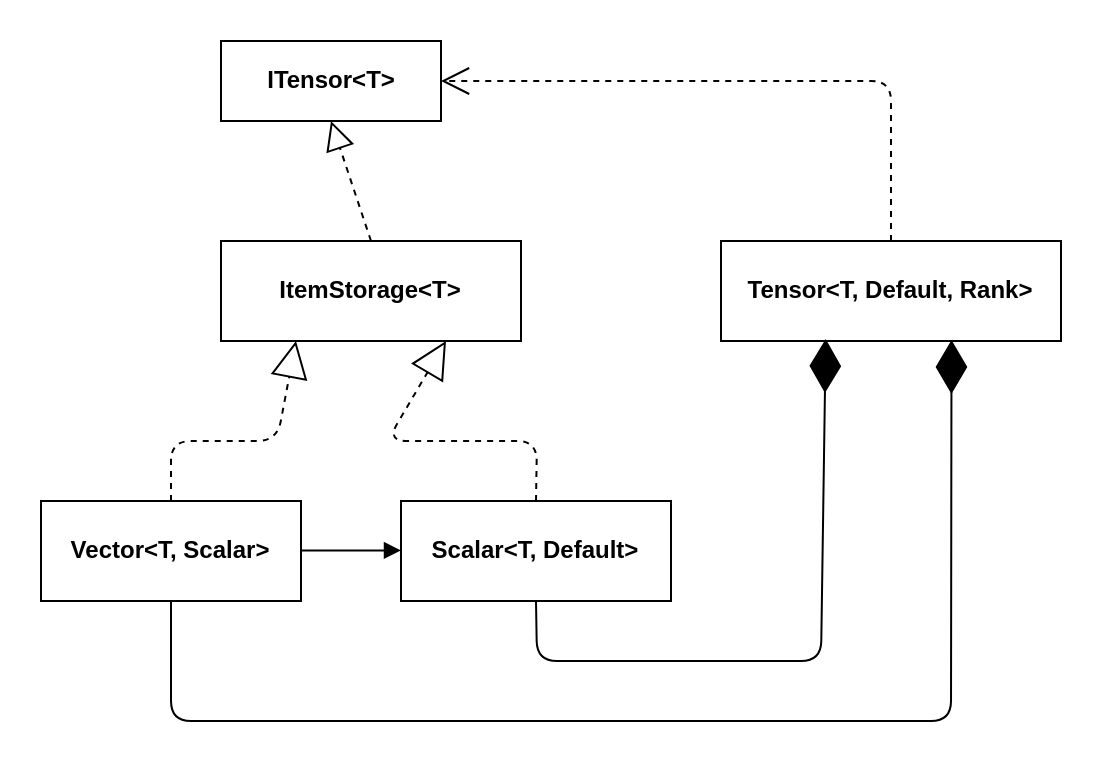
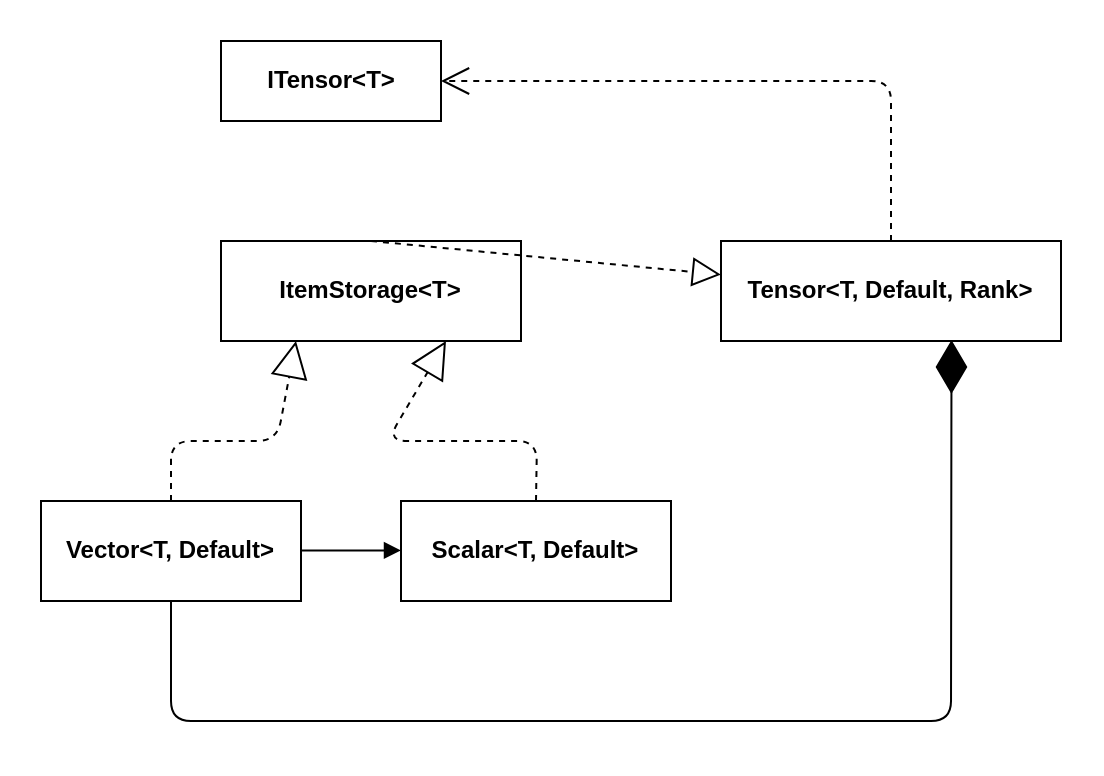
  <mxCell id="0" />
  <mxCell id="1" parent="0" />
  <mxCell id="2" value="&lt;b&gt;ITensor&amp;lt;T&amp;gt;&lt;/b&gt;" style="html=1;" vertex="1" parent="1"><mxGeometry x="110" y="20" width="110" height="40" as="geometry" /></mxCell>
  <mxCell id="3" value="&lt;p style=&quot;margin: 0px ; margin-top: 4px ; text-align: center&quot;&gt;&lt;br&gt;&lt;b&gt;ItemStorage&amp;lt;T&amp;gt;&lt;/b&gt;&lt;/p&gt;" style="verticalAlign=top;align=left;overflow=fill;fontSize=12;fontFamily=Helvetica;html=1;" vertex="1" parent="1"><mxGeometry x="110" y="120" width="150" height="50" as="geometry" /></mxCell>
  <mxCell id="4" value="&lt;p style=&quot;margin: 0px ; margin-top: 4px ; text-align: center&quot;&gt;&lt;br&gt;&lt;b&gt;Tensor&amp;lt;T, Default, Rank&amp;gt;&lt;/b&gt;&lt;/p&gt;" style="verticalAlign=top;align=left;overflow=fill;fontSize=12;fontFamily=Helvetica;html=1;" vertex="1" parent="1"><mxGeometry x="360" y="120" width="170" height="50" as="geometry" /></mxCell>
  <mxCell id="5" value="&lt;p style=&quot;margin: 0px ; margin-top: 4px ; text-align: center&quot;&gt;&lt;br&gt;&lt;b&gt;Scalar&amp;lt;T, Default&amp;gt;&lt;/b&gt;&lt;/p&gt;" style="verticalAlign=top;align=left;overflow=fill;fontSize=12;fontFamily=Helvetica;html=1;" vertex="1" parent="1"><mxGeometry x="200" y="250" width="135" height="50" as="geometry" /></mxCell>
- <mxCell id="6" value="&lt;p style=&quot;margin: 0px ; margin-top: 4px ; text-align: center&quot;&gt;&lt;br&gt;&lt;b&gt;Vector&amp;lt;T, Scalar&amp;gt;&lt;/b&gt;&lt;/p&gt;" style="verticalAlign=top;align=left;overflow=fill;fontSize=12;fontFamily=Helvetica;html=1;" vertex="1" parent="1"><mxGeometry x="20" y="250" width="130" height="50" as="geometry" /></mxCell>
- <mxCell id="7" value="" style="endArrow=block;dashed=1;endFill=0;endSize=12;html=1;entryX=0.5;entryY=1;entryDx=0;entryDy=0;exitX=0.5;exitY=0;exitDx=0;exitDy=0;" edge="1" parent="1" source="3" target="2"><mxGeometry width="160" relative="1" as="geometry"><mxPoint x="165" y="108" as="sourcePoint" /><mxPoint x="370" y="160" as="targetPoint" /></mxGeometry></mxCell>
+ <mxCell id="6" value="&lt;p style=&quot;margin: 0px ; margin-top: 4px ; text-align: center&quot;&gt;&lt;br&gt;&lt;b&gt;Vector&amp;lt;T, Default&amp;gt;&lt;/b&gt;&lt;/p&gt;" style="verticalAlign=top;align=left;overflow=fill;fontSize=12;fontFamily=Helvetica;html=1;" vertex="1" parent="1"><mxGeometry x="20" y="250" width="130" height="50" as="geometry" /></mxCell>
+ <mxCell id="7" value="" style="endArrow=block;dashed=1;endFill=0;endSize=12;html=1;exitX=0.5;exitY=0;exitDx=0;exitDy=0;" edge="1" parent="1" source="3" target="4"><mxGeometry width="160" relative="1" as="geometry"><mxPoint x="165" y="108" as="sourcePoint" /><mxPoint x="370" y="160" as="targetPoint" /></mxGeometry></mxCell>
  <mxCell id="8" value="" style="endArrow=block;endSize=16;endFill=0;html=1;exitX=0.5;exitY=0;exitDx=0;exitDy=0;entryX=0.25;entryY=1;entryDx=0;entryDy=0;dashed=1;" edge="1" parent="1" source="6" target="3"><mxGeometry width="160" relative="1" as="geometry"><mxPoint x="210" y="160" as="sourcePoint" /><mxPoint x="370" y="160" as="targetPoint" /><Array as="points"><mxPoint x="85" y="220" /><mxPoint x="138" y="220" /></Array></mxGeometry></mxCell>
  <mxCell id="9" value="" style="endArrow=block;endSize=16;endFill=0;html=1;exitX=0.5;exitY=0;exitDx=0;exitDy=0;entryX=0.75;entryY=1;entryDx=0;entryDy=0;dashed=1;" edge="1" parent="1" source="5" target="3"><mxGeometry width="160" relative="1" as="geometry"><mxPoint x="210" y="160" as="sourcePoint" /><mxPoint x="370" y="160" as="targetPoint" /><Array as="points"><mxPoint x="268" y="220" /><mxPoint x="193" y="220" /></Array></mxGeometry></mxCell>
  <mxCell id="10" value="" style="endArrow=open;dashed=1;endFill=0;endSize=12;html=1;entryX=1;entryY=0.5;entryDx=0;entryDy=0;exitX=0.5;exitY=0;exitDx=0;exitDy=0;" edge="1" parent="1" source="4" target="2"><mxGeometry width="160" relative="1" as="geometry"><mxPoint x="390" y="220" as="sourcePoint" /><mxPoint x="370" y="160" as="targetPoint" /><Array as="points"><mxPoint x="445" y="40" /></Array></mxGeometry></mxCell>
  <mxCell id="11" value="" style="endArrow=block;endFill=1;html=1;edgeStyle=orthogonalEdgeStyle;align=left;verticalAlign=top;" edge="1" parent="1"><mxGeometry x="-1" relative="1" as="geometry"><mxPoint x="150" y="274.71" as="sourcePoint" /><mxPoint x="200" y="274.71" as="targetPoint" /></mxGeometry></mxCell>
- <mxCell id="12" value="" style="endArrow=diamondThin;endFill=1;endSize=24;html=1;entryX=0.308;entryY=0.98;entryDx=0;entryDy=0;entryPerimeter=0;exitX=0.5;exitY=1;exitDx=0;exitDy=0;" edge="1" parent="1" source="5" target="4"><mxGeometry width="160" relative="1" as="geometry"><mxPoint x="372" y="280" as="sourcePoint" /><mxPoint x="370" y="160" as="targetPoint" /><Array as="points"><mxPoint x="268" y="330" /><mxPoint x="410" y="330" /></Array></mxGeometry></mxCell>
  <mxCell id="13" value="" style="endArrow=diamondThin;endFill=1;endSize=24;html=1;entryX=0.678;entryY=0.991;entryDx=0;entryDy=0;entryPerimeter=0;exitX=0.5;exitY=1;exitDx=0;exitDy=0;" edge="1" parent="1" source="6" target="4"><mxGeometry width="160" relative="1" as="geometry"><mxPoint x="480" y="290" as="sourcePoint" /><mxPoint x="421" y="160" as="targetPoint" /><Array as="points"><mxPoint x="85" y="360" /><mxPoint x="475" y="360" /></Array></mxGeometry></mxCell>
